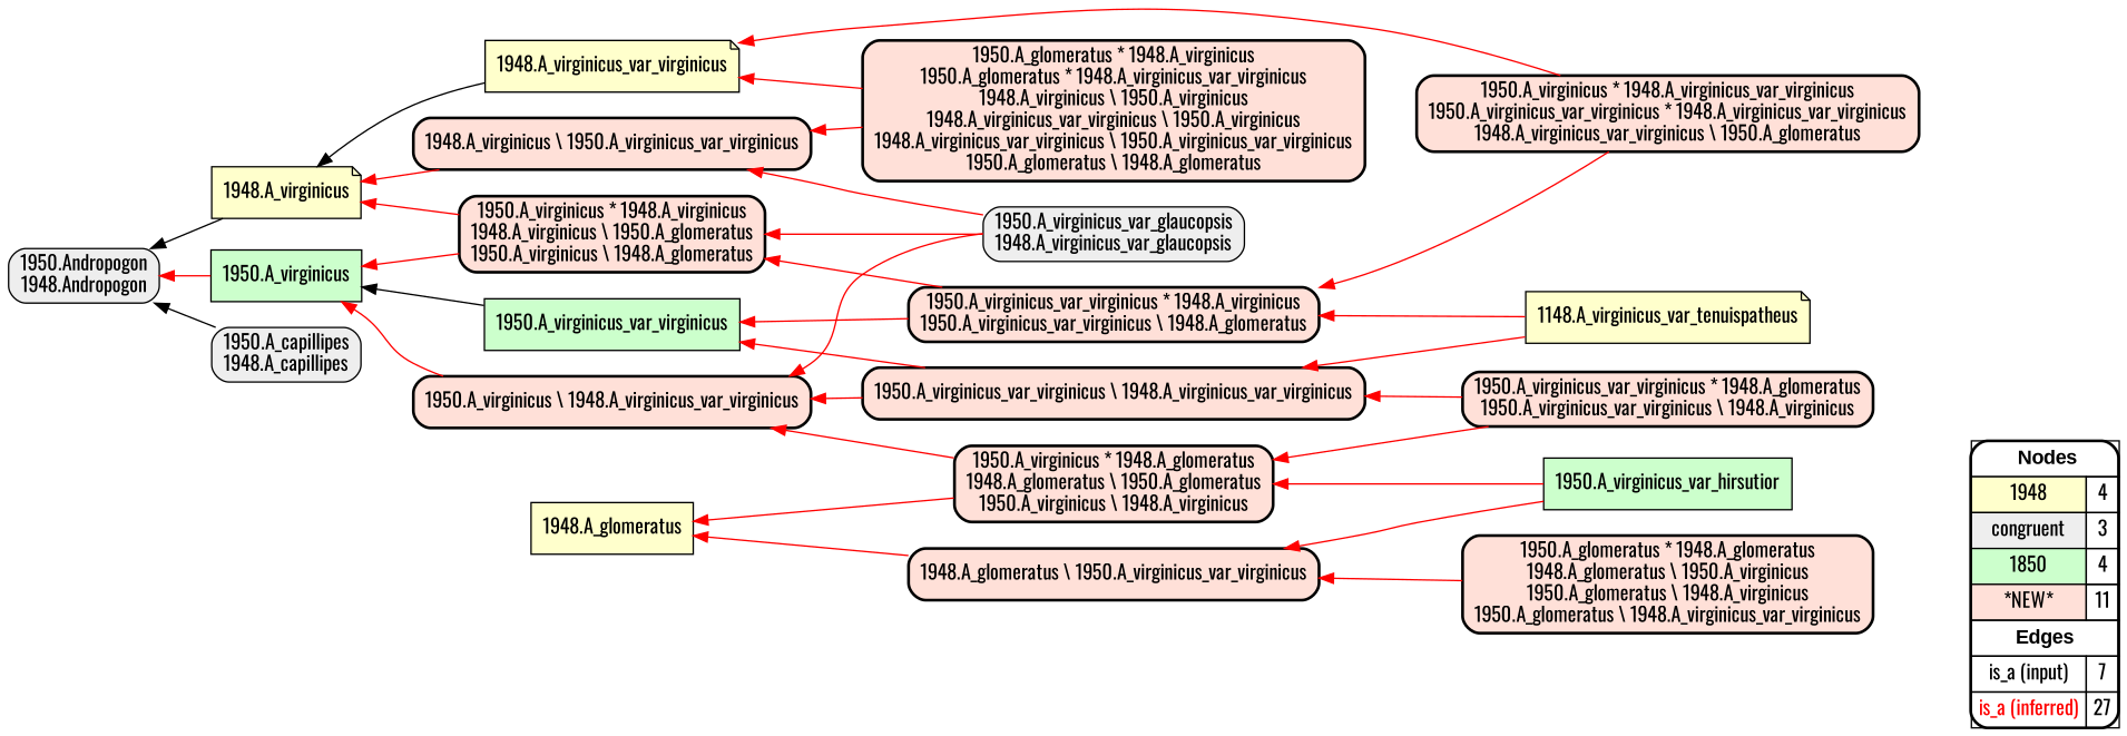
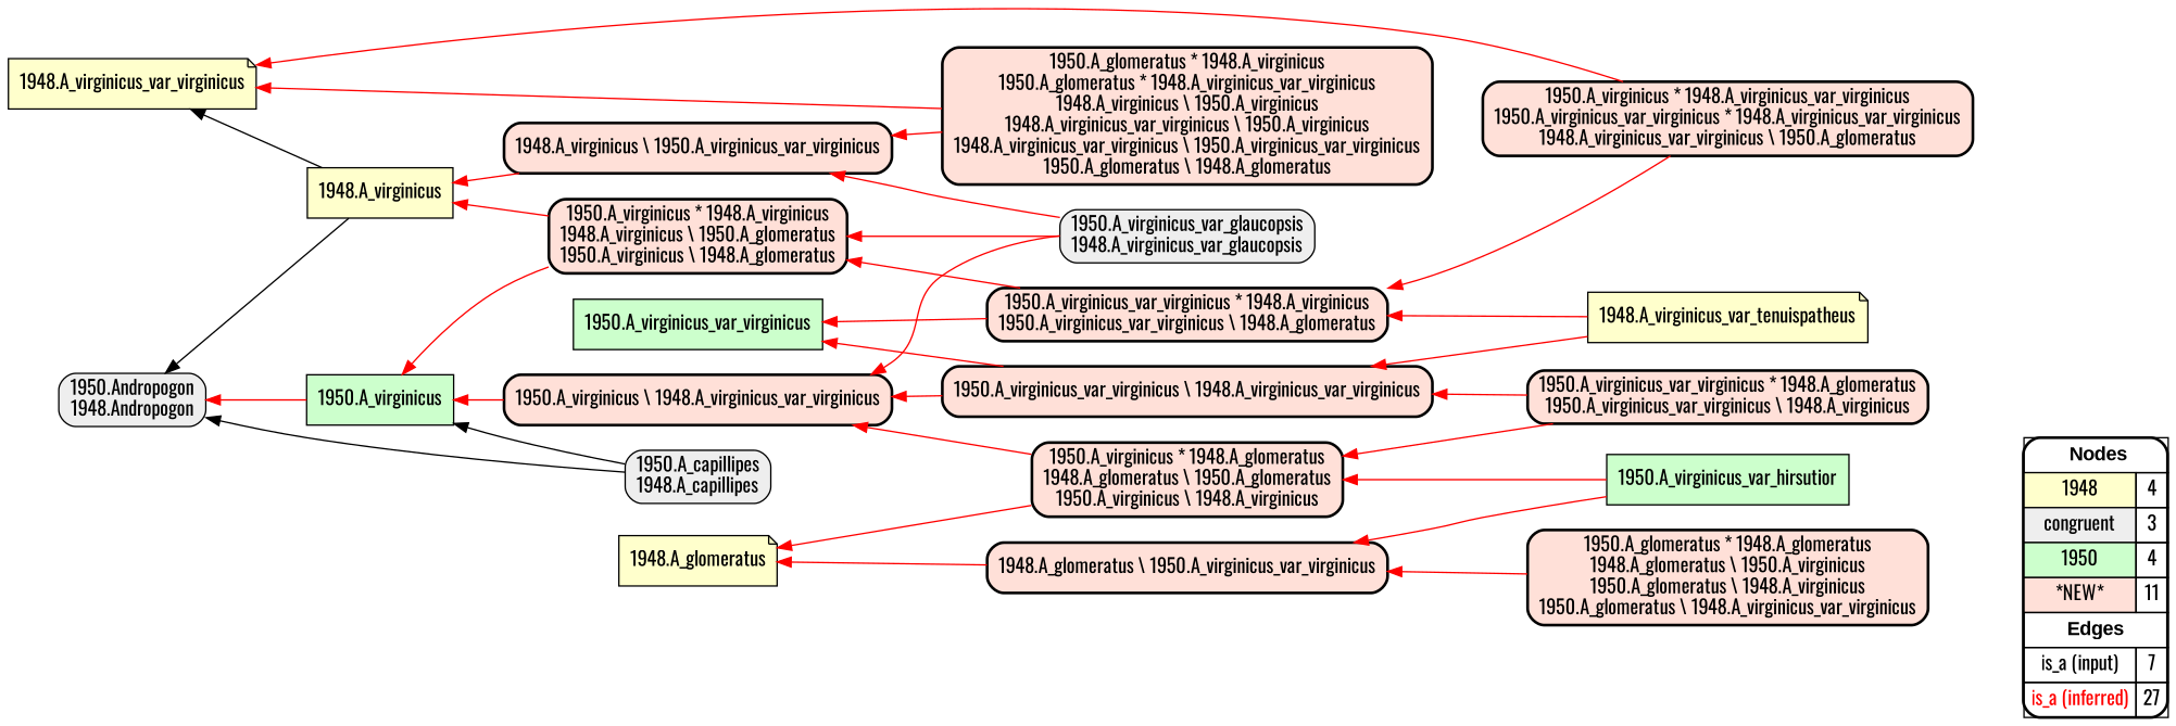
  digraph {
    fontname=Oswald
    rankdir=RL
    node [fillcolor="#FFE0D8" fontname=Oswald shape=box style="filled,rounded,bold"]
    edge [arrowhead=normal color="#FF0000" constraint=true fontname=Oswald penwidth=1 style=solid]
-   n1 [fillcolor=white label=<   <TABLE BORDER="0" CELLBORDER="1" CELLSPACING="0" CELLPADDING="4">  <TR> <TD COLSPAN="2"><font face="Arial Black"> Nodes</font></TD> </TR>  <TR>   <TD bgcolor="#FFFFCC" fontname="helvetica">1948</TD>   <TD>4</TD>   </TR>  <TR>   <TD bgcolor="#EEEEEE" fontname="helvetica">congruent</TD>   <TD>3</TD>   </TR>  <TR>   <TD bgcolor="#CCFFCC" fontname="helvetica">1850</TD>   <TD>4</TD>   </TR>  <TR>   <TD bgcolor="#FFE0D8" fontname="helvetica">*NEW*</TD>   <TD>11</TD>   </TR>  <TR> <TD COLSPAN="2"><font face = "Arial Black"> Edges </font></TD> </TR>  <TR>   <TD><font color ="#000000">is_a (input)</font></TD><TD>7</TD> </TR> <TR>   <TD><font color ="#FF0000">is_a (inferred)</font></TD><TD>27</TD> </TR> </TABLE>   > margin=0]
+   n1 [fillcolor=white label=<   <TABLE BORDER="0" CELLBORDER="1" CELLSPACING="0" CELLPADDING="4">  <TR> <TD COLSPAN="2"><font face="Arial Black"> Nodes</font></TD> </TR>  <TR>   <TD bgcolor="#FFFFCC" fontname="helvetica">1948</TD>   <TD>4</TD>   </TR>  <TR>   <TD bgcolor="#EEEEEE" fontname="helvetica">congruent</TD>   <TD>3</TD>   </TR>  <TR>   <TD bgcolor="#CCFFCC" fontname="helvetica">1950</TD>   <TD>4</TD>   </TR>  <TR>   <TD bgcolor="#FFE0D8" fontname="helvetica">*NEW*</TD>   <TD>11</TD>   </TR>  <TR> <TD COLSPAN="2"><font face = "Arial Black"> Edges </font></TD> </TR>  <TR>   <TD><font color ="#000000">is_a (input)</font></TD><TD>7</TD> </TR> <TR>   <TD><font color ="#FF0000">is_a (inferred)</font></TD><TD>27</TD> </TR> </TABLE>   > margin=0]
    "1948.A_virginicus_var_virginicus" [fillcolor="#FFFFCC" shape=note style=filled]
-   "1948.A_virginicus" [fillcolor="#FFFFCC" shape=note style=filled]
+   "1948.A_virginicus" [fillcolor="#FFFFCC" style=filled]
    "1950.Andropogon\n1948.Andropogon" [fillcolor="#EEEEEE" style="filled,rounded"]
-   "1948.A_virginicus_var_tenuispatheus" [fillcolor="#FFFFCC" shape=note style=filled label="1148.A_virginicus_var_tenuispatheus"]
+   "1948.A_virginicus_var_tenuispatheus" [fillcolor="#FFFFCC" shape=note style=filled]
    "1950.A_virginicus_var_virginicus * 1948.A_virginicus\n1950.A_virginicus_var_virginicus \\ 1948.A_glomeratus"
    "1950.A_virginicus_var_virginicus \\ 1948.A_virginicus_var_virginicus"
    "1950.A_virginicus * 1948.A_virginicus\n1948.A_virginicus \\ 1950.A_glomeratus\n1950.A_virginicus \\ 1948.A_glomeratus"
    "1950.A_virginicus_var_virginicus" [fillcolor="#CCFFCC" style=filled]
    "1950.A_virginicus \\ 1948.A_virginicus_var_virginicus"
-   "1948.A_glomeratus" [fillcolor="#FFFFCC" style=filled]
+   "1948.A_glomeratus" [fillcolor="#FFFFCC" shape=note style=filled]
    "1950.A_virginicus_var_glaucopsis\n1948.A_virginicus_var_glaucopsis" [fillcolor="#EEEEEE" style="filled,rounded"]
    "1948.A_virginicus \\ 1950.A_virginicus_var_virginicus"
    "1950.A_virginicus" [fillcolor="#CCFFCC" style=filled]
    "1950.A_capillipes\n1948.A_capillipes" [fillcolor="#EEEEEE" style="filled,rounded"]
    "1950.A_virginicus_var_hirsutior" [fillcolor="#CCFFCC" style=filled]
    "1950.A_virginicus * 1948.A_glomeratus\n1948.A_glomeratus \\ 1950.A_glomeratus\n1950.A_virginicus \\ 1948.A_virginicus"
    "1948.A_glomeratus \\ 1950.A_virginicus_var_virginicus"
    "1950.A_glomeratus * 1948.A_glomeratus\n1948.A_glomeratus \\ 1950.A_virginicus\n1950.A_glomeratus \\ 1948.A_virginicus\n1950.A_glomeratus \\ 1948.A_virginicus_var_virginicus"
    "1950.A_virginicus * 1948.A_virginicus_var_virginicus\n1950.A_virginicus_var_virginicus * 1948.A_virginicus_var_virginicus\n1948.A_virginicus_var_virginicus \\ 1950.A_glomeratus"
    "1950.A_virginicus_var_virginicus * 1948.A_glomeratus\n1950.A_virginicus_var_virginicus \\ 1948.A_virginicus"
    "1950.A_glomeratus * 1948.A_virginicus\n1950.A_glomeratus * 1948.A_virginicus_var_virginicus\n1948.A_virginicus \\ 1950.A_virginicus\n1948.A_virginicus_var_virginicus \\ 1950.A_virginicus\n1948.A_virginicus_var_virginicus \\ 1950.A_virginicus_var_virginicus\n1950.A_glomeratus \\ 1948.A_glomeratus"
    subgraph sub_1 {
      rank=source
      n1
    }
-   "1948.A_virginicus_var_virginicus" -> "1948.A_virginicus" [color="#000000"]
+   "1948.A_virginicus" -> "1948.A_virginicus_var_virginicus" [color="#000000"]
    "1948.A_virginicus" -> "1950.Andropogon\n1948.Andropogon" [color="#000000"]
    "1948.A_virginicus_var_tenuispatheus" -> "1950.A_virginicus_var_virginicus * 1948.A_virginicus\n1950.A_virginicus_var_virginicus \\ 1948.A_glomeratus"
    "1948.A_virginicus_var_tenuispatheus" -> "1950.A_virginicus_var_virginicus \\ 1948.A_virginicus_var_virginicus"
    "1950.A_virginicus_var_virginicus * 1948.A_virginicus\n1950.A_virginicus_var_virginicus \\ 1948.A_glomeratus" -> "1950.A_virginicus * 1948.A_virginicus\n1948.A_virginicus \\ 1950.A_glomeratus\n1950.A_virginicus \\ 1948.A_glomeratus"
    "1950.A_virginicus_var_virginicus * 1948.A_virginicus\n1950.A_virginicus_var_virginicus \\ 1948.A_glomeratus" -> "1950.A_virginicus_var_virginicus"
    "1950.A_virginicus_var_virginicus \\ 1948.A_virginicus_var_virginicus" -> "1950.A_virginicus_var_virginicus"
    "1950.A_virginicus_var_virginicus \\ 1948.A_virginicus_var_virginicus" -> "1950.A_virginicus \\ 1948.A_virginicus_var_virginicus"
    "1950.A_virginicus * 1948.A_virginicus\n1948.A_virginicus \\ 1950.A_glomeratus\n1950.A_virginicus \\ 1948.A_glomeratus" -> "1948.A_virginicus"
    "1950.A_virginicus * 1948.A_virginicus\n1948.A_virginicus \\ 1950.A_glomeratus\n1950.A_virginicus \\ 1948.A_glomeratus" -> "1950.A_virginicus"
-   "1950.A_virginicus_var_virginicus" -> "1950.A_virginicus" [color="#000000"]
+   "1950.A_capillipes\n1948.A_capillipes" -> "1950.A_virginicus" [color="#000000"]
    "1950.A_virginicus \\ 1948.A_virginicus_var_virginicus" -> "1950.A_virginicus"
    "1950.A_virginicus_var_glaucopsis\n1948.A_virginicus_var_glaucopsis" -> "1950.A_virginicus * 1948.A_virginicus\n1948.A_virginicus \\ 1950.A_glomeratus\n1950.A_virginicus \\ 1948.A_glomeratus"
    "1950.A_virginicus_var_glaucopsis\n1948.A_virginicus_var_glaucopsis" -> "1950.A_virginicus \\ 1948.A_virginicus_var_virginicus"
    "1950.A_virginicus_var_glaucopsis\n1948.A_virginicus_var_glaucopsis" -> "1948.A_virginicus \\ 1950.A_virginicus_var_virginicus"
    "1948.A_virginicus \\ 1950.A_virginicus_var_virginicus" -> "1948.A_virginicus"
    "1950.A_virginicus" -> "1950.Andropogon\n1948.Andropogon"
    "1950.A_capillipes\n1948.A_capillipes" -> "1950.Andropogon\n1948.Andropogon" [color="#000000"]
    "1950.A_virginicus_var_hirsutior" -> "1950.A_virginicus * 1948.A_glomeratus\n1948.A_glomeratus \\ 1950.A_glomeratus\n1950.A_virginicus \\ 1948.A_virginicus"
    "1950.A_virginicus_var_hirsutior" -> "1948.A_glomeratus \\ 1950.A_virginicus_var_virginicus"
    "1950.A_virginicus * 1948.A_glomeratus\n1948.A_glomeratus \\ 1950.A_glomeratus\n1950.A_virginicus \\ 1948.A_virginicus" -> "1950.A_virginicus \\ 1948.A_virginicus_var_virginicus"
    "1950.A_virginicus * 1948.A_glomeratus\n1948.A_glomeratus \\ 1950.A_glomeratus\n1950.A_virginicus \\ 1948.A_virginicus" -> "1948.A_glomeratus"
    "1948.A_glomeratus \\ 1950.A_virginicus_var_virginicus" -> "1948.A_glomeratus"
    "1950.A_glomeratus * 1948.A_glomeratus\n1948.A_glomeratus \\ 1950.A_virginicus\n1950.A_glomeratus \\ 1948.A_virginicus\n1950.A_glomeratus \\ 1948.A_virginicus_var_virginicus" -> "1948.A_glomeratus \\ 1950.A_virginicus_var_virginicus"
    "1950.A_virginicus * 1948.A_virginicus_var_virginicus\n1950.A_virginicus_var_virginicus * 1948.A_virginicus_var_virginicus\n1948.A_virginicus_var_virginicus \\ 1950.A_glomeratus" -> "1948.A_virginicus_var_virginicus"
    "1950.A_virginicus * 1948.A_virginicus_var_virginicus\n1950.A_virginicus_var_virginicus * 1948.A_virginicus_var_virginicus\n1948.A_virginicus_var_virginicus \\ 1950.A_glomeratus" -> "1950.A_virginicus_var_virginicus * 1948.A_virginicus\n1950.A_virginicus_var_virginicus \\ 1948.A_glomeratus"
    "1950.A_virginicus_var_virginicus * 1948.A_glomeratus\n1950.A_virginicus_var_virginicus \\ 1948.A_virginicus" -> "1950.A_virginicus_var_virginicus \\ 1948.A_virginicus_var_virginicus"
    "1950.A_virginicus_var_virginicus * 1948.A_glomeratus\n1950.A_virginicus_var_virginicus \\ 1948.A_virginicus" -> "1950.A_virginicus * 1948.A_glomeratus\n1948.A_glomeratus \\ 1950.A_glomeratus\n1950.A_virginicus \\ 1948.A_virginicus"
    "1950.A_glomeratus * 1948.A_virginicus\n1950.A_glomeratus * 1948.A_virginicus_var_virginicus\n1948.A_virginicus \\ 1950.A_virginicus\n1948.A_virginicus_var_virginicus \\ 1950.A_virginicus\n1948.A_virginicus_var_virginicus \\ 1950.A_virginicus_var_virginicus\n1950.A_glomeratus \\ 1948.A_glomeratus" -> "1948.A_virginicus_var_virginicus"
    "1950.A_glomeratus * 1948.A_virginicus\n1950.A_glomeratus * 1948.A_virginicus_var_virginicus\n1948.A_virginicus \\ 1950.A_virginicus\n1948.A_virginicus_var_virginicus \\ 1950.A_virginicus\n1948.A_virginicus_var_virginicus \\ 1950.A_virginicus_var_virginicus\n1950.A_glomeratus \\ 1948.A_glomeratus" -> "1948.A_virginicus \\ 1950.A_virginicus_var_virginicus"
  }
